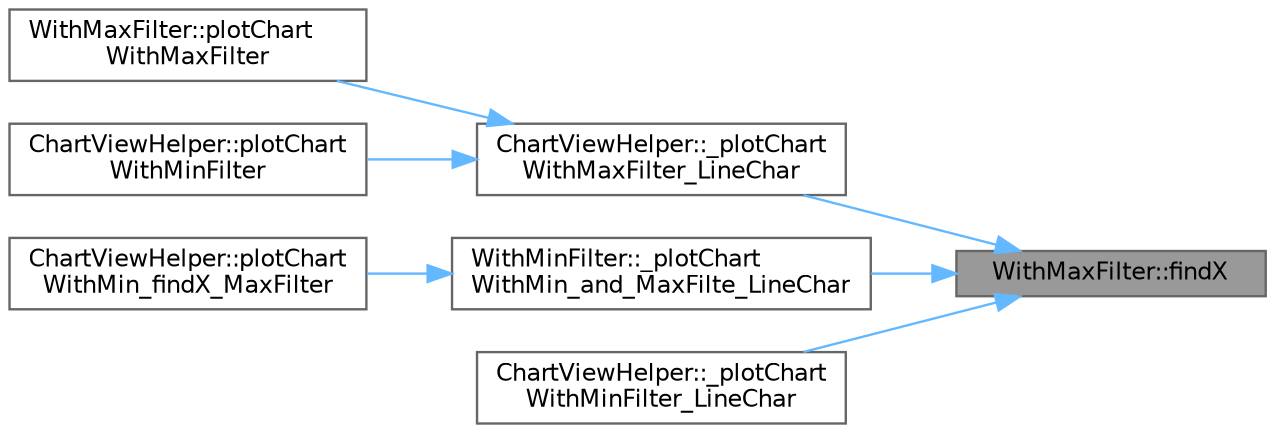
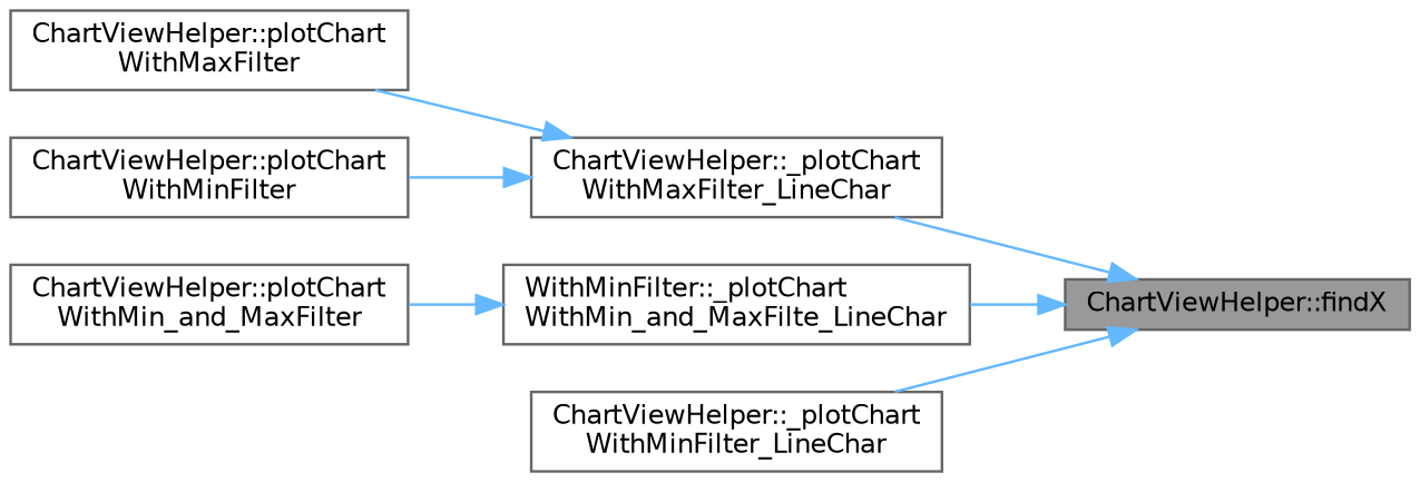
  digraph {
    rankdir=RL
    node [color=grey40 fillcolor=white fontname=Helvetica fontsize=10 shape=box style=filled]
    edge [color=steelblue1 dir=back fontname=Helvetica fontsize=10 labelfontname=Helvetica labelfontsize=10 style=solid]
-   n1 [color=gray40 fillcolor=grey60 fontcolor=black height=0.2 label="WithMaxFilter::findX" width=0.4]
+   n1 [color=gray40 fillcolor=grey60 fontcolor=black height=0.2 label="ChartViewHelper::findX" width=0.4]
    n2 [height=0.2 label="ChartViewHelper::_plotChart\lWithMaxFilter_LineChar" width=0.4]
    n3 [height=0.2 label="WithMinFilter::_plotChart\lWithMin_and_MaxFilte_LineChar" width=0.4]
    n4 [height=0.2 label="ChartViewHelper::_plotChart\lWithMinFilter_LineChar" width=0.4]
-   n5 [height=0.2 label="WithMaxFilter::plotChart\lWithMaxFilter" width=0.4]
+   n5 [height=0.2 label="ChartViewHelper::plotChart\lWithMaxFilter" width=0.4]
    n6 [height=0.2 label="ChartViewHelper::plotChart\lWithMinFilter" width=0.4]
-   n7 [height=0.2 label="ChartViewHelper::plotChart\lWithMin_findX_MaxFilter" width=0.4]
+   n7 [height=0.2 label="ChartViewHelper::plotChart\lWithMin_and_MaxFilter" width=0.4]
    n1 -> n2
    n1 -> n3
    n1 -> n4
    n2 -> n5
    n2 -> n6
    n3 -> n7
  }
